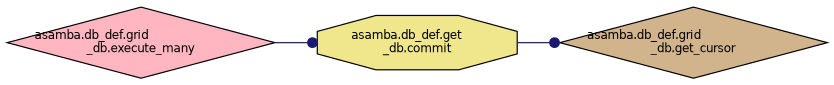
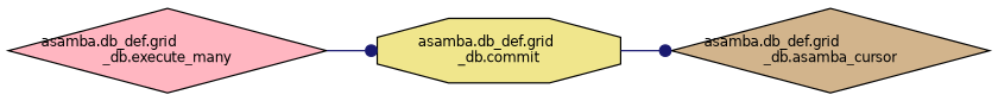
  digraph {
    rankdir=LR
    node [color=black fontname=Helvetica fontsize=10 shape=diamond style=filled]
    edge [arrowhead=dot color=midnightblue fontname=Helvetica fontsize=10 labelfontname=Helvetica labelfontsize=10 style=solid]
    n1 [fillcolor=lightpink fontcolor=black height=0.2 label="asamba.db_def.grid\l_db.execute_many" width=0.4]
-   n2 [fillcolor=khaki height=0.2 label="asamba.db_def.get\l_db.commit" shape=octagon width=0.4]
-   n3 [fillcolor=tan height=0.2 label="asamba.db_def.grid\l_db.get_cursor" width=0.4]
+   n2 [fillcolor=khaki height=0.2 label="asamba.db_def.grid\l_db.commit" shape=octagon width=0.4]
+   n3 [fillcolor=tan height=0.2 label="asamba.db_def.grid\l_db.asamba_cursor" width=0.4]
    n1 -> n2
    n2 -> n3
  }
